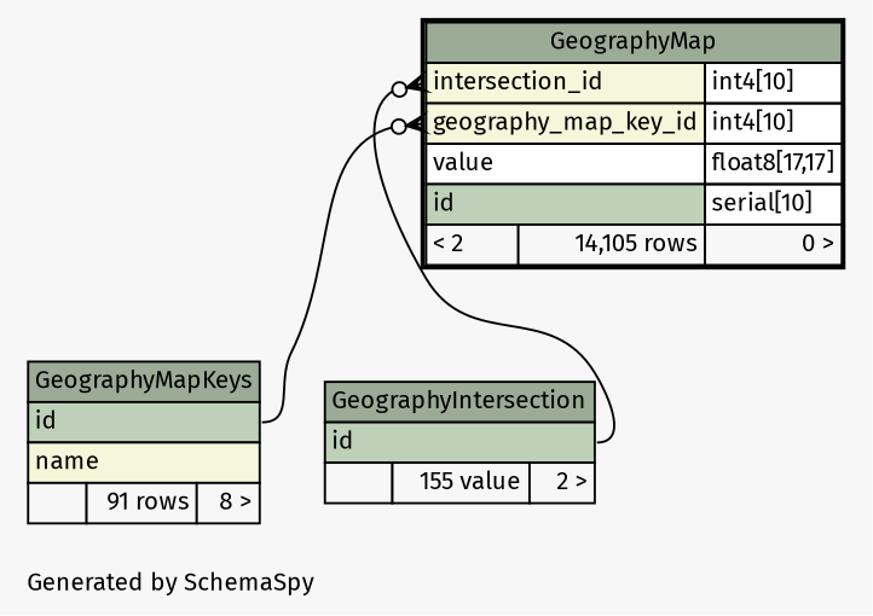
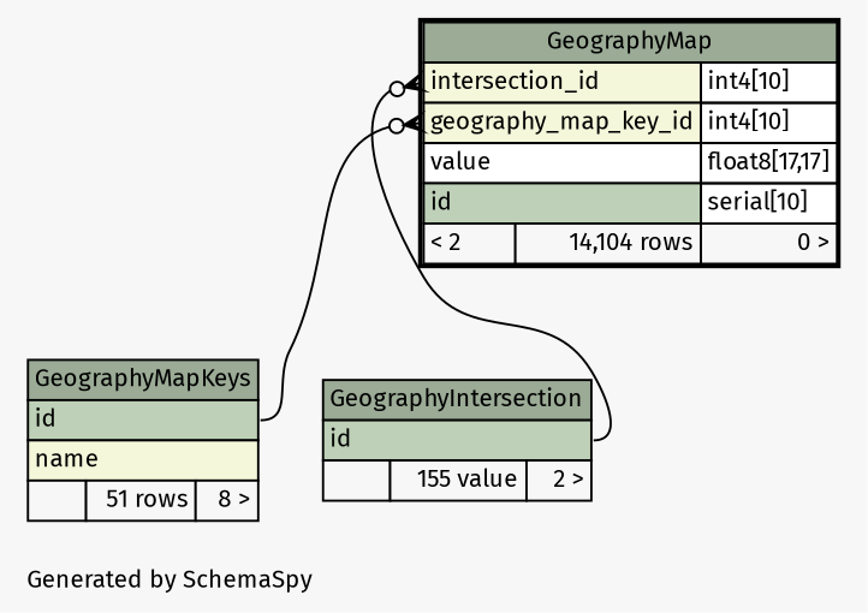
  digraph {
    bgcolor="#f7f7f7"
    fontname="Fira Sans"
    fontsize=11
    label="\nGenerated by SchemaSpy"
    labeljust=l
    nodesep=0.18
    rankdir=TB
    ranksep=0.46
    node [fontname="Fira Sans" fontsize=11 shape=plaintext]
    edge [arrowhead=none arrowsize=0.8 arrowtail=crowodot dir=back fontname="Fira Sans" headport="id:e"]
-   n1 [label=<     <TABLE BORDER="2" CELLBORDER="1" CELLSPACING="0" BGCOLOR="#ffffff">       <TR><TD COLSPAN="3" BGCOLOR="#9bab96" ALIGN="CENTER">GeographyMap</TD></TR>       <TR><TD PORT="intersection_id" COLSPAN="2" BGCOLOR="#f4f7da" ALIGN="LEFT">intersection_id</TD><TD PORT="intersection_id.type" ALIGN="LEFT">int4[10]</TD></TR>       <TR><TD PORT="geography_map_key_id" COLSPAN="2" BGCOLOR="#f4f7da" ALIGN="LEFT">geography_map_key_id</TD><TD PORT="geography_map_key_id.type" ALIGN="LEFT">int4[10]</TD></TR>       <TR><TD PORT="value" COLSPAN="2" ALIGN="LEFT">value</TD><TD PORT="value.type" ALIGN="LEFT">float8[17,17]</TD></TR>       <TR><TD PORT="id" COLSPAN="2" BGCOLOR="#bed1b8" ALIGN="LEFT">id</TD><TD PORT="id.type" ALIGN="LEFT">serial[10]</TD></TR>       <TR><TD ALIGN="LEFT" BGCOLOR="#f7f7f7">&lt; 2</TD><TD ALIGN="RIGHT" BGCOLOR="#f7f7f7">14,105 rows</TD><TD ALIGN="RIGHT" BGCOLOR="#f7f7f7">0 &gt;</TD></TR>     </TABLE>>]
-   n2 [label=<     <TABLE BORDER="0" CELLBORDER="1" CELLSPACING="0" BGCOLOR="#ffffff">       <TR><TD COLSPAN="3" BGCOLOR="#9bab96" ALIGN="CENTER">GeographyMapKeys</TD></TR>       <TR><TD PORT="id" COLSPAN="3" BGCOLOR="#bed1b8" ALIGN="LEFT">id</TD></TR>       <TR><TD PORT="name" COLSPAN="3" BGCOLOR="#f4f7da" ALIGN="LEFT">name</TD></TR>       <TR><TD ALIGN="LEFT" BGCOLOR="#f7f7f7">  </TD><TD ALIGN="RIGHT" BGCOLOR="#f7f7f7">91 rows</TD><TD ALIGN="RIGHT" BGCOLOR="#f7f7f7">8 &gt;</TD></TR>     </TABLE>>]
+   n1 [label=<     <TABLE BORDER="2" CELLBORDER="1" CELLSPACING="0" BGCOLOR="#ffffff">       <TR><TD COLSPAN="3" BGCOLOR="#9bab96" ALIGN="CENTER">GeographyMap</TD></TR>       <TR><TD PORT="intersection_id" COLSPAN="2" BGCOLOR="#f4f7da" ALIGN="LEFT">intersection_id</TD><TD PORT="intersection_id.type" ALIGN="LEFT">int4[10]</TD></TR>       <TR><TD PORT="geography_map_key_id" COLSPAN="2" BGCOLOR="#f4f7da" ALIGN="LEFT">geography_map_key_id</TD><TD PORT="geography_map_key_id.type" ALIGN="LEFT">int4[10]</TD></TR>       <TR><TD PORT="value" COLSPAN="2" ALIGN="LEFT">value</TD><TD PORT="value.type" ALIGN="LEFT">float8[17,17]</TD></TR>       <TR><TD PORT="id" COLSPAN="2" BGCOLOR="#bed1b8" ALIGN="LEFT">id</TD><TD PORT="id.type" ALIGN="LEFT">serial[10]</TD></TR>       <TR><TD ALIGN="LEFT" BGCOLOR="#f7f7f7">&lt; 2</TD><TD ALIGN="RIGHT" BGCOLOR="#f7f7f7">14,104 rows</TD><TD ALIGN="RIGHT" BGCOLOR="#f7f7f7">0 &gt;</TD></TR>     </TABLE>>]
+   n2 [label=<     <TABLE BORDER="0" CELLBORDER="1" CELLSPACING="0" BGCOLOR="#ffffff">       <TR><TD COLSPAN="3" BGCOLOR="#9bab96" ALIGN="CENTER">GeographyMapKeys</TD></TR>       <TR><TD PORT="id" COLSPAN="3" BGCOLOR="#bed1b8" ALIGN="LEFT">id</TD></TR>       <TR><TD PORT="name" COLSPAN="3" BGCOLOR="#f4f7da" ALIGN="LEFT">name</TD></TR>       <TR><TD ALIGN="LEFT" BGCOLOR="#f7f7f7">  </TD><TD ALIGN="RIGHT" BGCOLOR="#f7f7f7">51 rows</TD><TD ALIGN="RIGHT" BGCOLOR="#f7f7f7">8 &gt;</TD></TR>     </TABLE>>]
    n3 [label=<     <TABLE BORDER="0" CELLBORDER="1" CELLSPACING="0" BGCOLOR="#ffffff">       <TR><TD COLSPAN="3" BGCOLOR="#9bab96" ALIGN="CENTER">GeographyIntersection</TD></TR>       <TR><TD PORT="id" COLSPAN="3" BGCOLOR="#bed1b8" ALIGN="LEFT">id</TD></TR>       <TR><TD ALIGN="LEFT" BGCOLOR="#f7f7f7">  </TD><TD ALIGN="RIGHT" BGCOLOR="#f7f7f7">155 value</TD><TD ALIGN="RIGHT" BGCOLOR="#f7f7f7">2 &gt;</TD></TR>     </TABLE>>]
    n1 -> n2 [tailport="geography_map_key_id:w"]
    n1 -> n3 [tailport="intersection_id:w"]
  }
